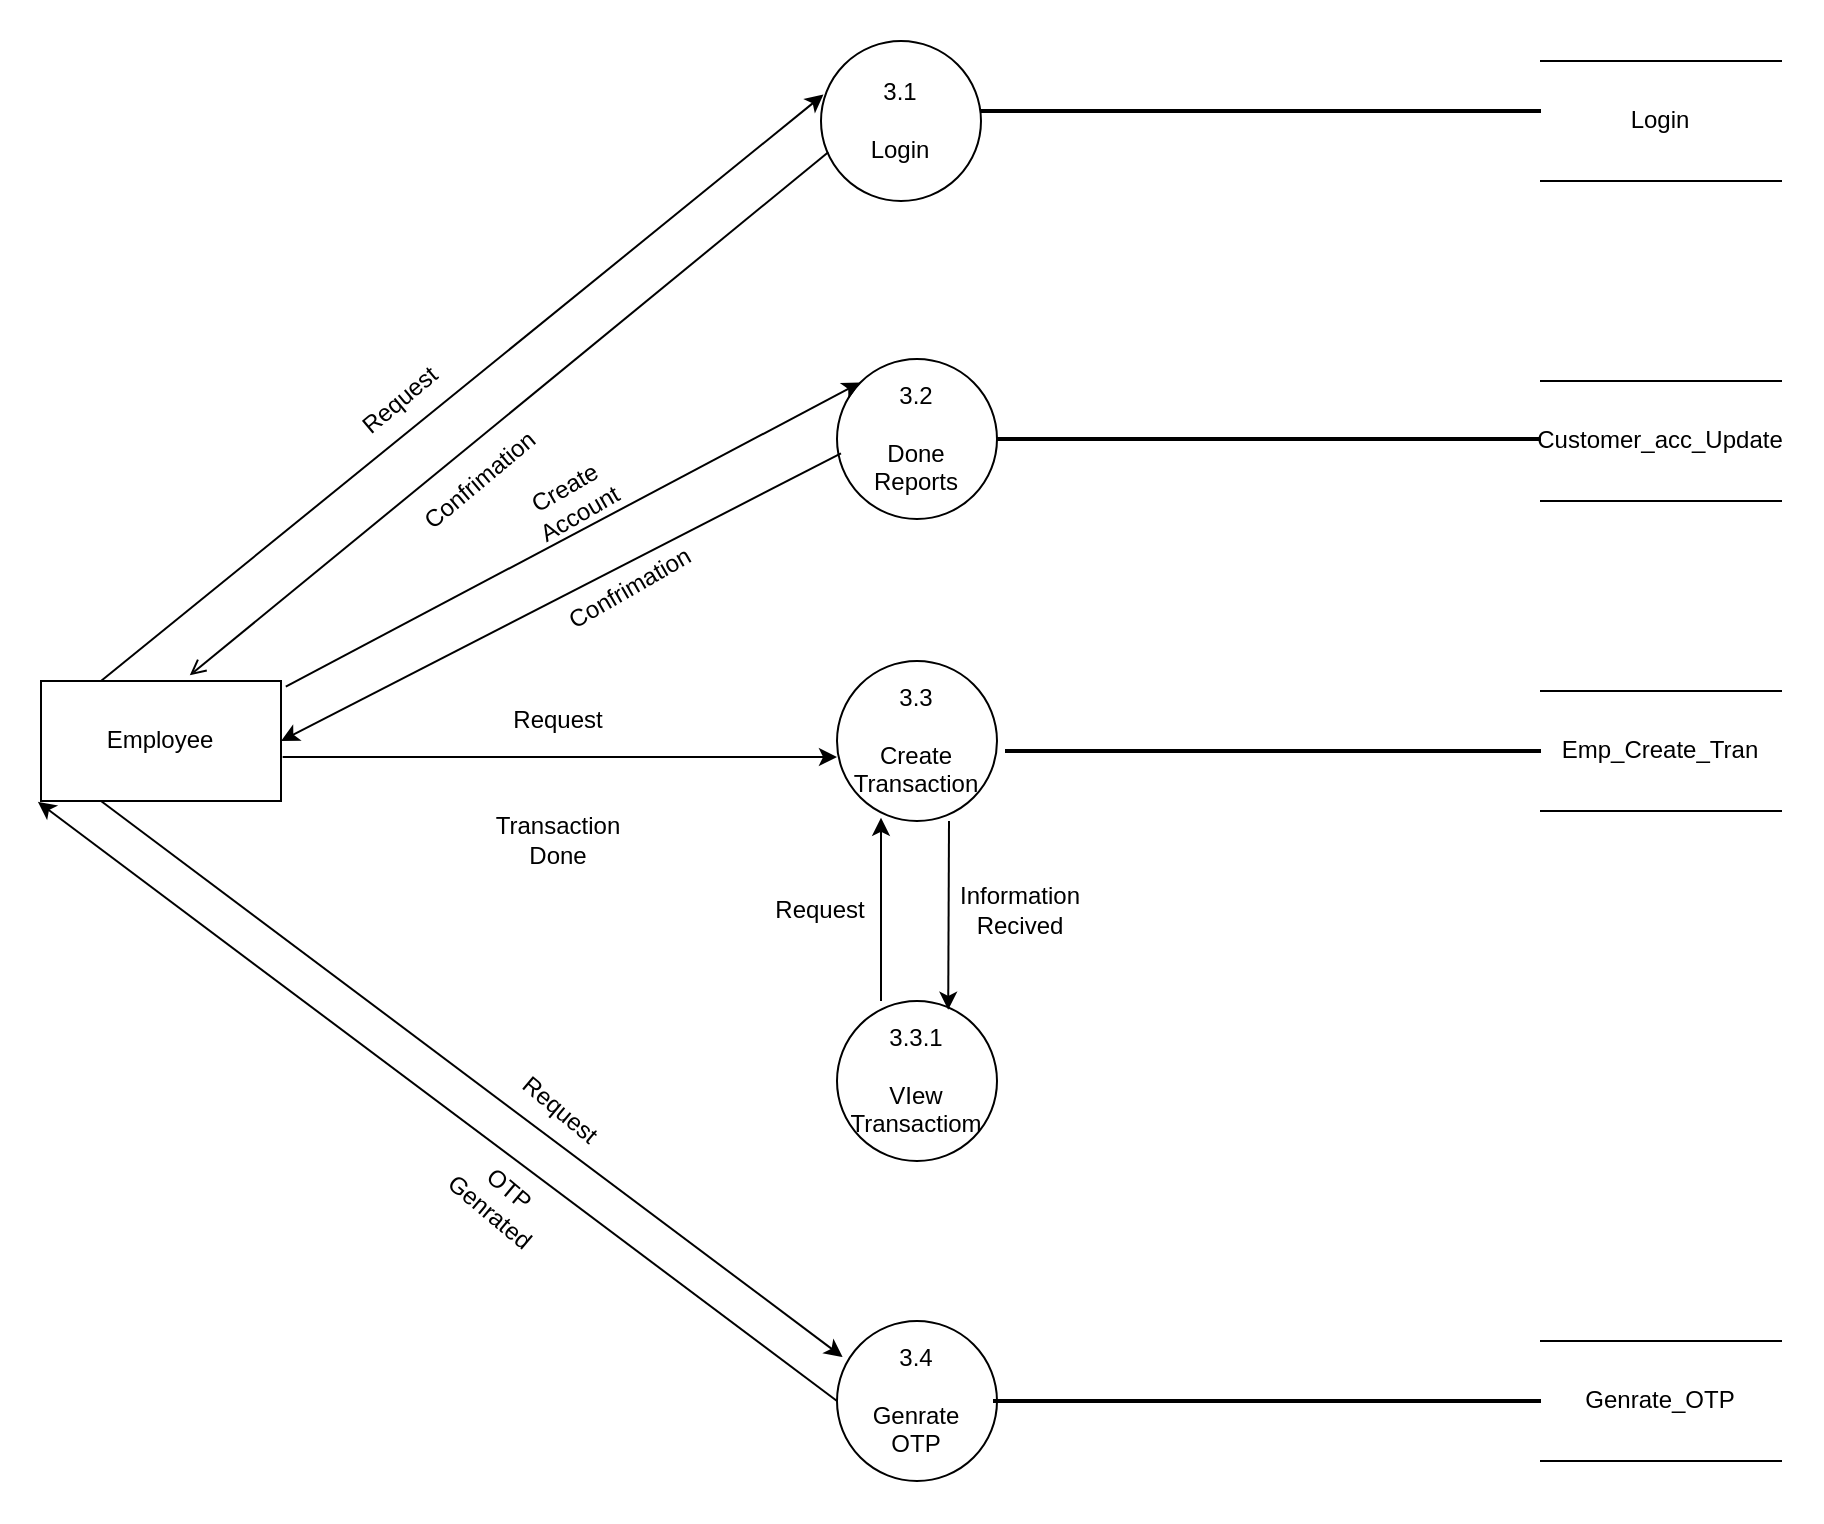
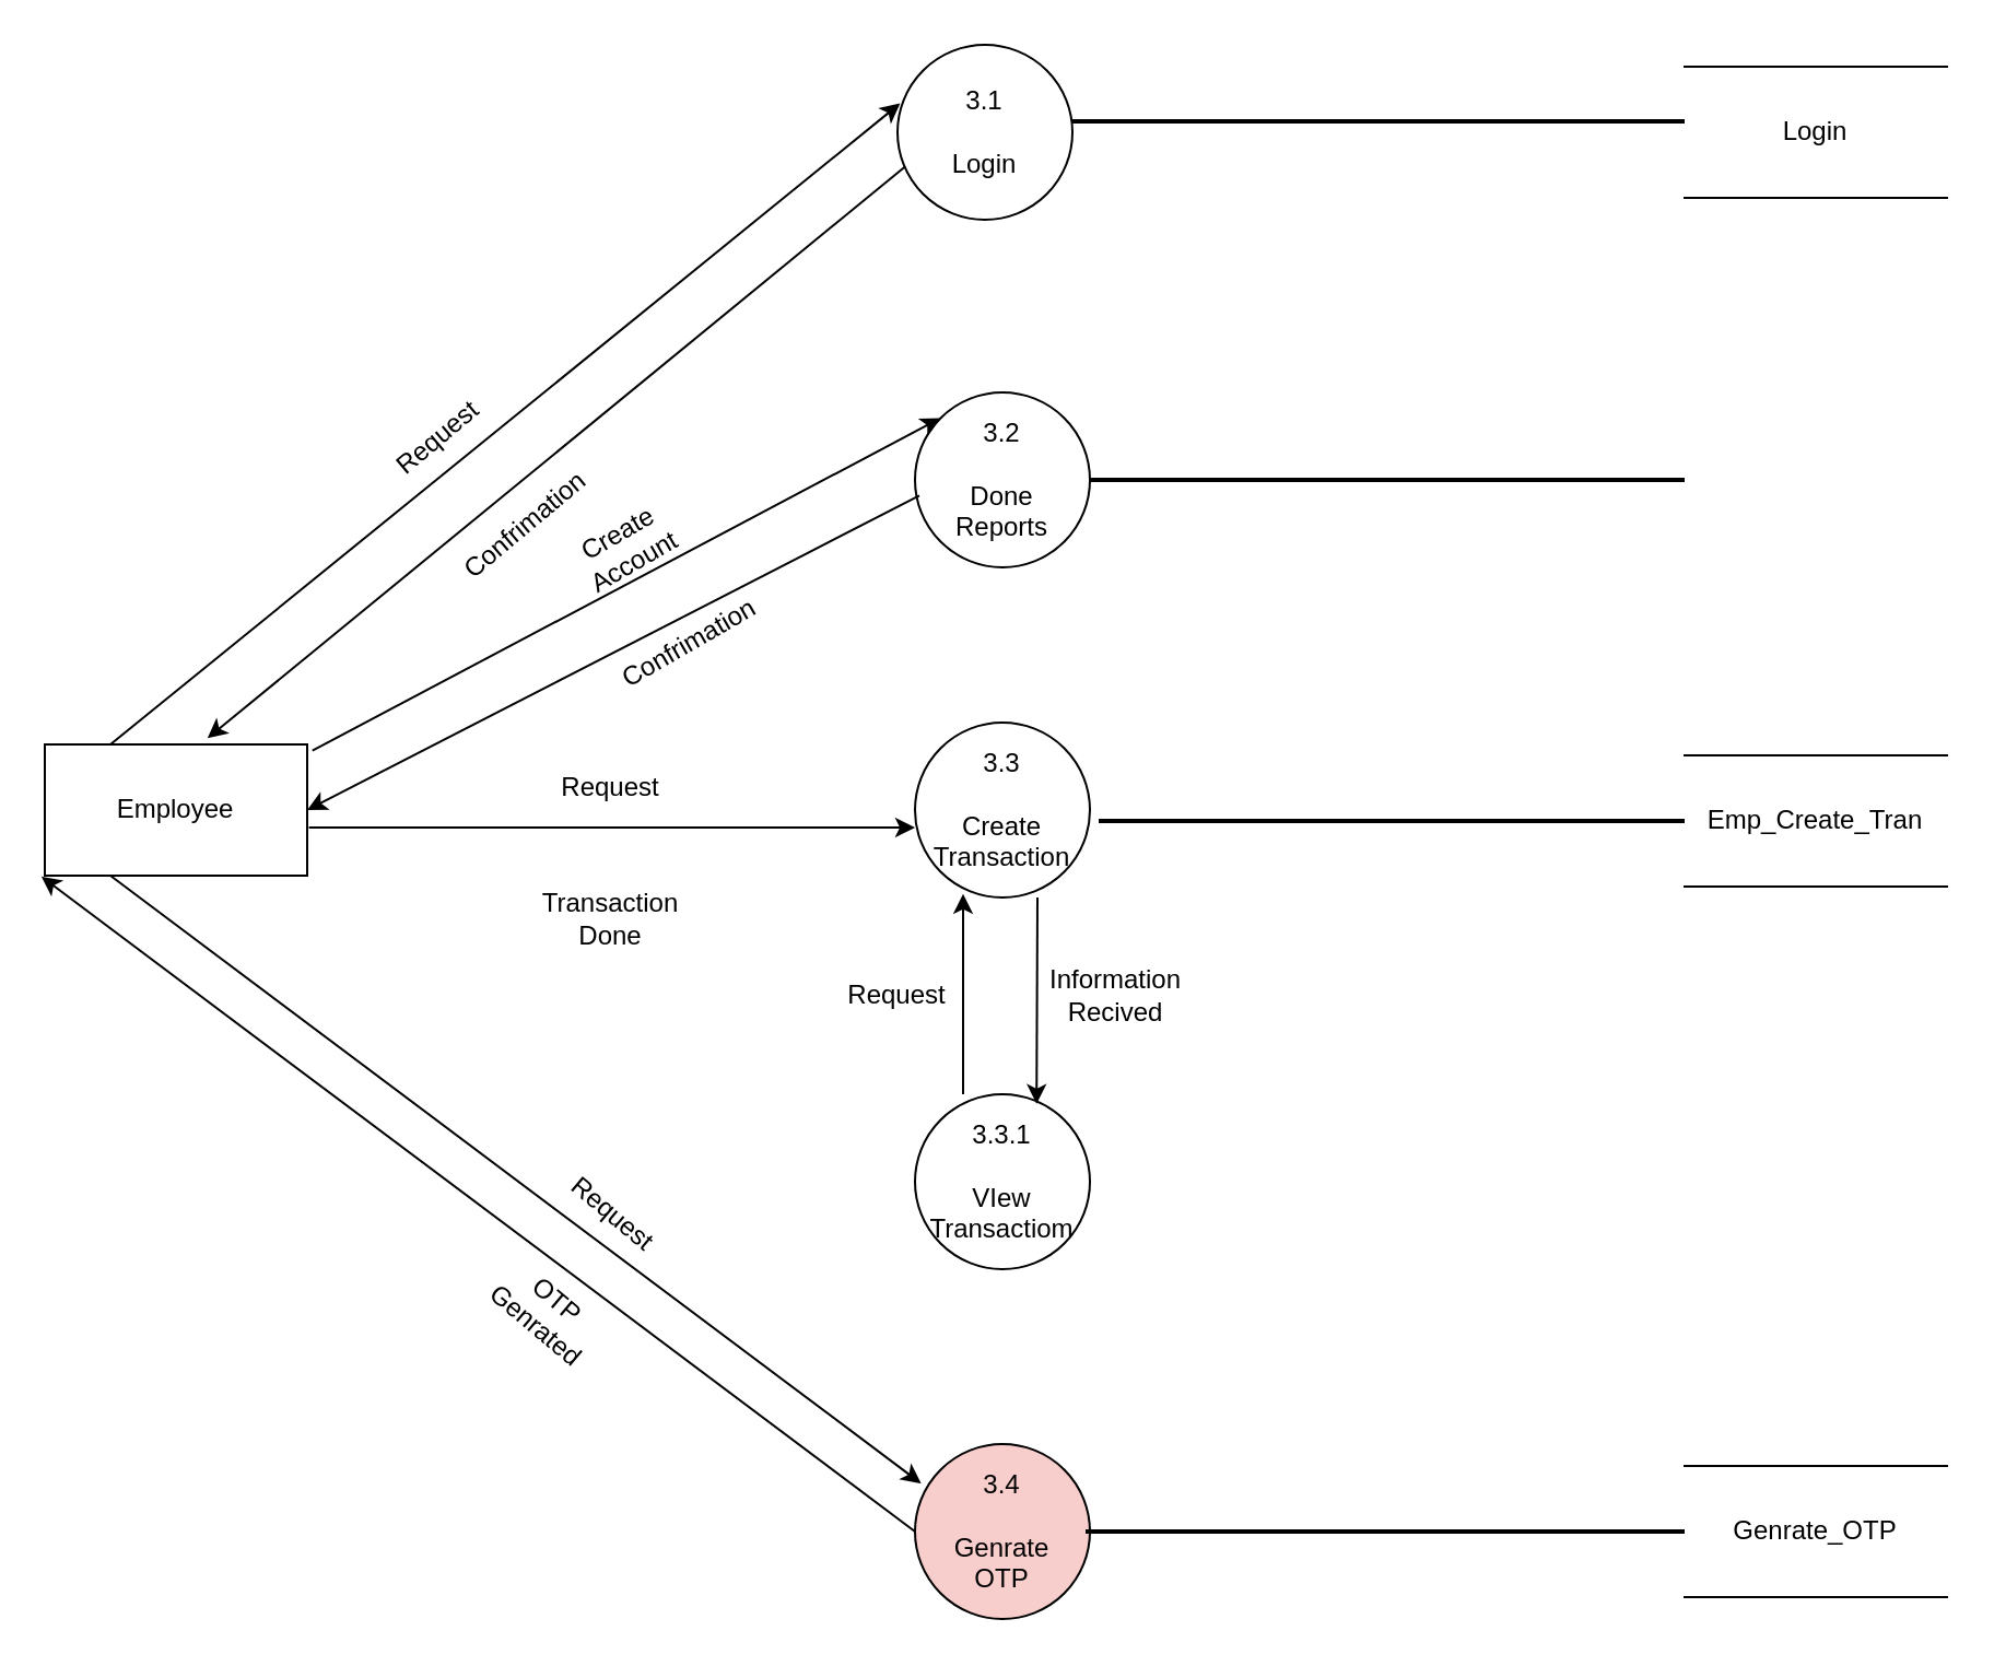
  <mxCell id="0" />
  <mxCell id="1" parent="0" />
  <mxCell id="2" value="Employee" style="rounded=0;whiteSpace=wrap;html=1;" parent="1" vertex="1"><mxGeometry x="20" y="340" width="120" height="60" as="geometry" /></mxCell>
  <mxCell id="3" value="3.1&lt;br&gt;&lt;br&gt;Login&lt;br&gt;" style="ellipse;whiteSpace=wrap;html=1;aspect=fixed;" parent="1" vertex="1"><mxGeometry x="410" y="20" width="80" height="80" as="geometry" /></mxCell>
  <mxCell id="4" value="3.2&lt;br&gt;&lt;br&gt;Done&lt;br&gt;Reports&lt;br&gt;" style="ellipse;whiteSpace=wrap;html=1;aspect=fixed;" parent="1" vertex="1"><mxGeometry x="418" y="179" width="80" height="80" as="geometry" /></mxCell>
  <mxCell id="5" value="3.3&lt;br&gt;&lt;br&gt;Create&lt;br&gt;Transaction&lt;br&gt;" style="ellipse;whiteSpace=wrap;html=1;aspect=fixed;" parent="1" vertex="1"><mxGeometry x="418" y="330" width="80" height="80" as="geometry" /></mxCell>
  <mxCell id="6" value="3.3.1&lt;br&gt;&lt;br&gt;VIew Transactiom&lt;br&gt;" style="ellipse;whiteSpace=wrap;html=1;aspect=fixed;" parent="1" vertex="1"><mxGeometry x="418" y="500" width="80" height="80" as="geometry" /></mxCell>
  <mxCell id="7" value="" style="endArrow=classic;html=1;entryX=0.015;entryY=0.335;entryDx=0;entryDy=0;entryPerimeter=0;" parent="1" target="3" edge="1"><mxGeometry width="50" height="50" relative="1" as="geometry"><mxPoint x="50" y="340" as="sourcePoint" /><mxPoint x="100" y="290" as="targetPoint" /></mxGeometry></mxCell>
- <mxCell id="8" value="" style="endArrow=open;html=1;entryX=0.62;entryY=-0.047;entryDx=0;entryDy=0;exitX=0.045;exitY=0.695;exitDx=0;exitDy=0;exitPerimeter=0;entryPerimeter=0;" parent="1" source="3" target="2" edge="1"><mxGeometry width="50" height="50" relative="1" as="geometry"><mxPoint x="770" y="280" as="sourcePoint" /><mxPoint x="150" y="290" as="targetPoint" /><Array as="points" /></mxGeometry></mxCell>
+ <mxCell id="8" value="" style="endArrow=classic;html=1;entryX=0.62;entryY=-0.047;entryDx=0;entryDy=0;exitX=0.045;exitY=0.695;exitDx=0;exitDy=0;exitPerimeter=0;entryPerimeter=0;" parent="1" source="3" target="2" edge="1"><mxGeometry width="50" height="50" relative="1" as="geometry"><mxPoint x="770" y="280" as="sourcePoint" /><mxPoint x="150" y="290" as="targetPoint" /><Array as="points" /></mxGeometry></mxCell>
  <mxCell id="9" value="Request" style="text;html=1;strokeColor=none;fillColor=none;align=center;verticalAlign=middle;whiteSpace=wrap;rounded=0;rotation=-40;" parent="1" vertex="1"><mxGeometry x="180" y="190" width="40" height="20" as="geometry" /></mxCell>
  <mxCell id="10" value="Confrimation" style="text;html=1;strokeColor=none;fillColor=none;align=center;verticalAlign=middle;whiteSpace=wrap;rounded=0;rotation=-40;" parent="1" vertex="1"><mxGeometry x="220" y="230" width="40" height="20" as="geometry" /></mxCell>
  <mxCell id="11" value="" style="endArrow=classic;html=1;exitX=1.02;exitY=0.047;exitDx=0;exitDy=0;exitPerimeter=0;entryX=0;entryY=0;entryDx=0;entryDy=0;" parent="1" source="2" target="4" edge="1"><mxGeometry width="50" height="50" relative="1" as="geometry"><mxPoint x="130" y="380" as="sourcePoint" /><mxPoint x="180" y="330" as="targetPoint" /><Array as="points" /></mxGeometry></mxCell>
  <mxCell id="12" value="" style="endArrow=classic;html=1;entryX=1;entryY=0.5;entryDx=0;entryDy=0;exitX=0.025;exitY=0.59;exitDx=0;exitDy=0;exitPerimeter=0;" parent="1" source="4" target="2" edge="1"><mxGeometry width="50" height="50" relative="1" as="geometry"><mxPoint x="410" y="260" as="sourcePoint" /><mxPoint x="210.711" y="370" as="targetPoint" /></mxGeometry></mxCell>
  <mxCell id="13" value="Create Account" style="text;html=1;strokeColor=none;fillColor=none;align=center;verticalAlign=middle;whiteSpace=wrap;rounded=0;rotation=-30;" parent="1" vertex="1"><mxGeometry x="266" y="240" width="40" height="20" as="geometry" /></mxCell>
  <mxCell id="14" value="Confrimation" style="text;html=1;strokeColor=none;fillColor=none;align=center;verticalAlign=middle;whiteSpace=wrap;rounded=0;rotation=-30;" parent="1" vertex="1"><mxGeometry x="295" y="284" width="40" height="20" as="geometry" /></mxCell>
  <mxCell id="15" value="" style="endArrow=classic;html=1;exitX=1.007;exitY=0.633;exitDx=0;exitDy=0;exitPerimeter=0;" parent="1" source="2" edge="1"><mxGeometry width="50" height="50" relative="1" as="geometry"><mxPoint x="70" y="440" as="sourcePoint" /><mxPoint x="418" y="378" as="targetPoint" /></mxGeometry></mxCell>
  <mxCell id="16" value="Login" style="shape=partialRectangle;whiteSpace=wrap;html=1;left=0;right=0;fillColor=none;" parent="1" vertex="1"><mxGeometry x="770" y="30" width="120" height="60" as="geometry" /></mxCell>
  <mxCell id="17" value="" style="line;strokeWidth=2;html=1;" parent="1" vertex="1"><mxGeometry x="490" y="50" width="280" height="10" as="geometry" /></mxCell>
  <mxCell id="18" value="" style="line;strokeWidth=2;html=1;" parent="1" vertex="1"><mxGeometry x="498" y="214" width="272" height="10" as="geometry" /></mxCell>
- <mxCell id="19" value="3.4&lt;br&gt;&lt;br&gt;Genrate&lt;br&gt;OTP&lt;br&gt;" style="ellipse;whiteSpace=wrap;html=1;aspect=fixed;" parent="1" vertex="1"><mxGeometry x="418" y="660" width="80" height="80" as="geometry" /></mxCell>
+ <mxCell id="19" value="3.4&lt;br&gt;&lt;br&gt;Genrate&lt;br&gt;OTP&lt;br&gt;" style="ellipse;whiteSpace=wrap;html=1;aspect=fixed;fillColor=#f8cecc;" parent="1" vertex="1"><mxGeometry x="418" y="660" width="80" height="80" as="geometry" /></mxCell>
  <mxCell id="20" value="" style="endArrow=classic;html=1;entryX=0.035;entryY=0.225;entryDx=0;entryDy=0;entryPerimeter=0;exitX=0.25;exitY=1;exitDx=0;exitDy=0;" parent="1" source="2" target="19" edge="1"><mxGeometry width="50" height="50" relative="1" as="geometry"><mxPoint x="40" y="440" as="sourcePoint" /><mxPoint x="90" y="390" as="targetPoint" /></mxGeometry></mxCell>
  <mxCell id="21" value="" style="endArrow=classic;html=1;entryX=-0.013;entryY=1.007;entryDx=0;entryDy=0;entryPerimeter=0;exitX=0;exitY=0.5;exitDx=0;exitDy=0;" parent="1" source="19" target="2" edge="1"><mxGeometry width="50" height="50" relative="1" as="geometry"><mxPoint x="60" y="580" as="sourcePoint" /><mxPoint x="110" y="530" as="targetPoint" /></mxGeometry></mxCell>
  <mxCell id="22" value="Emp_Create_Tran" style="shape=partialRectangle;whiteSpace=wrap;html=1;left=0;right=0;fillColor=none;" parent="1" vertex="1"><mxGeometry x="770" y="345" width="120" height="60" as="geometry" /></mxCell>
  <mxCell id="23" value="" style="line;strokeWidth=2;html=1;" parent="1" vertex="1"><mxGeometry x="502" y="370" width="268" height="10" as="geometry" /></mxCell>
  <mxCell id="24" value="Request" style="text;html=1;strokeColor=none;fillColor=none;align=center;verticalAlign=middle;whiteSpace=wrap;rounded=0;rotation=40;" parent="1" vertex="1"><mxGeometry x="260" y="545" width="40" height="20" as="geometry" /></mxCell>
  <mxCell id="25" value="OTP Genrated" style="text;html=1;strokeColor=none;fillColor=none;align=center;verticalAlign=middle;whiteSpace=wrap;rounded=0;rotation=40;" parent="1" vertex="1"><mxGeometry x="230" y="590" width="40" height="20" as="geometry" /></mxCell>
  <mxCell id="26" value="Request" style="text;html=1;strokeColor=none;fillColor=none;align=center;verticalAlign=middle;whiteSpace=wrap;rounded=0;rotation=0;" vertex="1" parent="1"><mxGeometry x="390" y="445" width="40" height="20" as="geometry" /></mxCell>
  <mxCell id="27" value="" style="endArrow=classic;html=1;entryX=0.275;entryY=0.98;entryDx=0;entryDy=0;entryPerimeter=0;" edge="1" parent="1" target="5"><mxGeometry width="50" height="50" relative="1" as="geometry"><mxPoint x="440" y="500" as="sourcePoint" /><mxPoint x="470" y="410" as="targetPoint" /></mxGeometry></mxCell>
  <mxCell id="28" value="" style="endArrow=classic;html=1;entryX=0.695;entryY=0.055;entryDx=0;entryDy=0;entryPerimeter=0;" edge="1" parent="1" target="6"><mxGeometry width="50" height="50" relative="1" as="geometry"><mxPoint x="474" y="410" as="sourcePoint" /><mxPoint x="510" y="400" as="targetPoint" /></mxGeometry></mxCell>
  <mxCell id="29" value="Information&lt;br&gt;Recived&lt;br&gt;" style="text;html=1;strokeColor=none;fillColor=none;align=center;verticalAlign=middle;whiteSpace=wrap;rounded=0;" vertex="1" parent="1"><mxGeometry x="490" y="445" width="40" height="20" as="geometry" /></mxCell>
  <mxCell id="30" value="Request" style="text;html=1;strokeColor=none;fillColor=none;align=center;verticalAlign=middle;whiteSpace=wrap;rounded=0;" vertex="1" parent="1"><mxGeometry x="259" y="350" width="40" height="20" as="geometry" /></mxCell>
  <mxCell id="31" value="Transaction Done" style="text;html=1;strokeColor=none;fillColor=none;align=center;verticalAlign=middle;whiteSpace=wrap;rounded=0;" vertex="1" parent="1"><mxGeometry x="259" y="410" width="40" height="20" as="geometry" /></mxCell>
  <mxCell id="32" value="" style="line;strokeWidth=2;html=1;" vertex="1" parent="1"><mxGeometry x="496" y="695" width="274" height="10" as="geometry" /></mxCell>
  <mxCell id="33" value="Genrate_OTP" style="shape=partialRectangle;whiteSpace=wrap;html=1;left=0;right=0;fillColor=none;" vertex="1" parent="1"><mxGeometry x="770" y="670" width="120" height="60" as="geometry" /></mxCell>
- <mxCell id="34" value="Customer_acc_Update" style="shape=partialRectangle;whiteSpace=wrap;html=1;left=0;right=0;fillColor=none;" vertex="1" parent="1"><mxGeometry x="770" y="190" width="120" height="60" as="geometry" /></mxCell>
